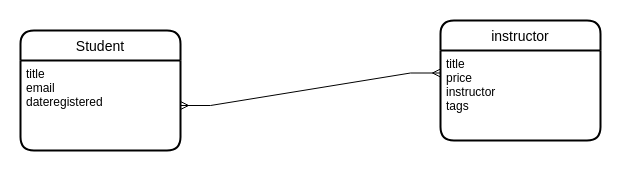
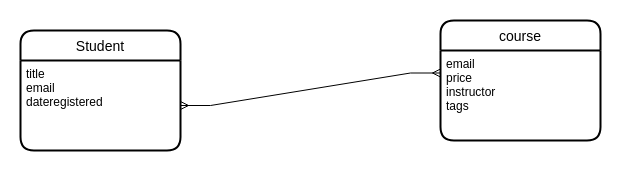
  <mxCell id="0" />
  <mxCell id="1" parent="0" />
  <mxCell id="2" value="Student" style="swimlane;childLayout=stackLayout;horizontal=1;startSize=30;horizontalStack=0;rounded=1;fontSize=14;fontStyle=0;strokeWidth=2;resizeParent=0;resizeLast=1;shadow=0;dashed=0;align=center;" vertex="1" parent="1"><mxGeometry x="20" y="30" width="160" height="120" as="geometry" /></mxCell>
  <mxCell id="3" value="title&#10;email&#10;dateregistered&#10;" style="align=left;strokeColor=none;fillColor=none;spacingLeft=4;fontSize=12;verticalAlign=top;resizable=0;rotatable=0;part=1;" vertex="1" parent="2"><mxGeometry y="30" width="160" height="90" as="geometry" /></mxCell>
- <mxCell id="4" value="instructor" style="swimlane;childLayout=stackLayout;horizontal=1;startSize=30;horizontalStack=0;rounded=1;fontSize=14;fontStyle=0;strokeWidth=2;resizeParent=0;resizeLast=1;shadow=0;dashed=0;align=center;" vertex="1" parent="1"><mxGeometry x="440" y="20" width="160" height="120" as="geometry" /></mxCell>
- <mxCell id="5" value="title&#10;price&#10;instructor&#10;tags&#10;" style="align=left;strokeColor=none;fillColor=none;spacingLeft=4;fontSize=12;verticalAlign=top;resizable=0;rotatable=0;part=1;" vertex="1" parent="4"><mxGeometry y="30" width="160" height="90" as="geometry" /></mxCell>
+ <mxCell id="4" value="course" style="swimlane;childLayout=stackLayout;horizontal=1;startSize=30;horizontalStack=0;rounded=1;fontSize=14;fontStyle=0;strokeWidth=2;resizeParent=0;resizeLast=1;shadow=0;dashed=0;align=center;" vertex="1" parent="1"><mxGeometry x="440" y="20" width="160" height="120" as="geometry" /></mxCell>
+ <mxCell id="5" value="email&#10;price&#10;instructor&#10;tags&#10;" style="align=left;strokeColor=none;fillColor=none;spacingLeft=4;fontSize=12;verticalAlign=top;resizable=0;rotatable=0;part=1;" vertex="1" parent="4"><mxGeometry y="30" width="160" height="90" as="geometry" /></mxCell>
  <mxCell id="6" value="" style="edgeStyle=entityRelationEdgeStyle;fontSize=12;html=1;endArrow=ERmany;startArrow=ERmany;rounded=0;entryX=0;entryY=0.25;entryDx=0;entryDy=0;" edge="1" parent="1" source="3" target="5"><mxGeometry width="100" height="100" relative="1" as="geometry"><mxPoint x="230" y="130" as="sourcePoint" /><mxPoint x="330" y="30" as="targetPoint" /></mxGeometry></mxCell>
